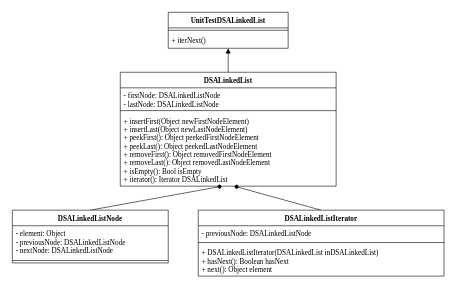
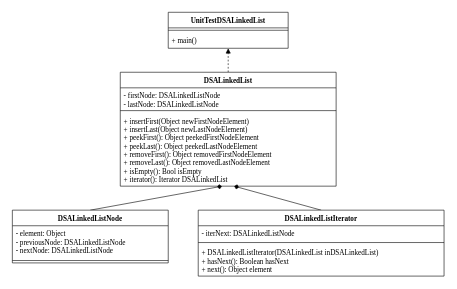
  <mxCell id="0" />
  <mxCell id="1" parent="0" />
- <mxCell id="2" style="edgeStyle=orthogonalEdgeStyle;rounded=0;orthogonalLoop=1;jettySize=auto;html=1;entryX=0.5;entryY=1;entryDx=0;entryDy=0;endArrow=block;endFill=1;" parent="1" source="3" target="7" edge="1"><mxGeometry relative="1" as="geometry" /></mxCell>
+ <mxCell id="2" style="edgeStyle=orthogonalEdgeStyle;rounded=0;orthogonalLoop=1;jettySize=auto;html=1;entryX=0.5;entryY=1;entryDx=0;entryDy=0;endArrow=block;endFill=1;dashed=1;" parent="1" source="3" target="7" edge="1"><mxGeometry relative="1" as="geometry" /></mxCell>
  <mxCell id="3" value="DSALinkedList" style="swimlane;fontStyle=1;align=center;verticalAlign=top;childLayout=stackLayout;horizontal=1;startSize=26;horizontalStack=0;resizeParent=1;resizeParentMax=0;resizeLast=0;collapsible=1;marginBottom=0;labelBackgroundColor=none;fontFamily=Fira Code;fillColor=#FFFFFF;fontColor=#000000;" parent="1" vertex="1"><mxGeometry x="200" y="120" width="360" height="190" as="geometry" /></mxCell>
  <mxCell id="4" value="- firstNode: DSALinkedListNode&#10;- lastNode: DSALinkedListNode" style="text;strokeColor=none;fillColor=none;align=left;verticalAlign=top;spacingLeft=4;spacingRight=4;overflow=hidden;rotatable=0;points=[[0,0.5],[1,0.5]];portConstraint=eastwest;fontFamily=Fira Code;" parent="3" vertex="1"><mxGeometry y="26" width="360" height="34" as="geometry" /></mxCell>
  <mxCell id="5" value="" style="line;strokeWidth=1;fillColor=none;align=left;verticalAlign=middle;spacingTop=-1;spacingLeft=3;spacingRight=3;rotatable=0;labelPosition=right;points=[];portConstraint=eastwest;" parent="3" vertex="1"><mxGeometry y="60" width="360" height="8" as="geometry" /></mxCell>
  <mxCell id="6" value="+ insertFirst(Object newFirstNodeElement)&#10;+ insertLast(Object newLastNodeElement)&#10;+ peekFirst(): Object peekedFirstNodeElement&#10;+ peekLast(): Object peekedLastNodeElement&#10;+ removeFirst(): Object removedFirstNodeElement&#10;+ removeLast(): Object removedLastNodeElement&#10;+ isEmpty(): Bool isEmpty&#10;+ iterator(): Iterator DSALinkedList" style="text;strokeColor=none;fillColor=none;align=left;verticalAlign=top;spacingLeft=4;spacingRight=4;overflow=hidden;rotatable=0;points=[[0,0.5],[1,0.5]];portConstraint=eastwest;fontFamily=Fira Code;" parent="3" vertex="1"><mxGeometry y="68" width="360" height="122" as="geometry" /></mxCell>
  <mxCell id="7" value="UnitTestDSALinkedList" style="swimlane;fontStyle=1;align=center;verticalAlign=top;childLayout=stackLayout;horizontal=1;startSize=26;horizontalStack=0;resizeParent=1;resizeParentMax=0;resizeLast=0;collapsible=1;marginBottom=0;labelBackgroundColor=none;fontFamily=Fira Code;fillColor=#FFFFFF;fontColor=#000000;" parent="1" vertex="1"><mxGeometry x="280" y="20" width="200" height="60" as="geometry" /></mxCell>
  <mxCell id="8" value="" style="line;strokeWidth=1;fillColor=none;align=left;verticalAlign=middle;spacingTop=-1;spacingLeft=3;spacingRight=3;rotatable=0;labelPosition=right;points=[];portConstraint=eastwest;" parent="7" vertex="1"><mxGeometry y="26" width="200" height="8" as="geometry" /></mxCell>
- <mxCell id="9" value="+ iterNext()" style="text;strokeColor=none;fillColor=none;align=left;verticalAlign=top;spacingLeft=4;spacingRight=4;overflow=hidden;rotatable=0;points=[[0,0.5],[1,0.5]];portConstraint=eastwest;fontFamily=Fira Code;" parent="7" vertex="1"><mxGeometry y="34" width="200" height="26" as="geometry" /></mxCell>
+ <mxCell id="9" value="+ main()" style="text;strokeColor=none;fillColor=none;align=left;verticalAlign=top;spacingLeft=4;spacingRight=4;overflow=hidden;rotatable=0;points=[[0,0.5],[1,0.5]];portConstraint=eastwest;fontFamily=Fira Code;" parent="7" vertex="1"><mxGeometry y="34" width="200" height="26" as="geometry" /></mxCell>
  <mxCell id="10" style="rounded=0;orthogonalLoop=1;jettySize=auto;html=1;exitX=0.5;exitY=0;exitDx=0;exitDy=0;entryX=0.471;entryY=1.001;entryDx=0;entryDy=0;entryPerimeter=0;endArrow=diamond;endFill=1;" parent="1" source="11" target="6" edge="1"><mxGeometry relative="1" as="geometry" /></mxCell>
  <mxCell id="11" value="DSALinkedListNode" style="swimlane;fontStyle=1;align=center;verticalAlign=top;childLayout=stackLayout;horizontal=1;startSize=26;horizontalStack=0;resizeParent=1;resizeParentMax=0;resizeLast=0;collapsible=1;marginBottom=0;labelBackgroundColor=none;fontFamily=Fira Code;fillColor=#FFFFFF;fontColor=#000000;" parent="1" vertex="1"><mxGeometry x="20" y="350" width="260" height="88" as="geometry" /></mxCell>
  <mxCell id="12" value="- element: Object&#10;- previousNode: DSALinkedListNode&#10;- nextNode: DSALinkedListNode" style="text;strokeColor=none;fillColor=none;align=left;verticalAlign=top;spacingLeft=4;spacingRight=4;overflow=hidden;rotatable=0;points=[[0,0.5],[1,0.5]];portConstraint=eastwest;fontFamily=Fira Code;" parent="11" vertex="1"><mxGeometry y="26" width="260" height="54" as="geometry" /></mxCell>
  <mxCell id="13" value="" style="line;strokeWidth=1;fillColor=none;align=left;verticalAlign=middle;spacingTop=-1;spacingLeft=3;spacingRight=3;rotatable=0;labelPosition=right;points=[];portConstraint=eastwest;" parent="11" vertex="1"><mxGeometry y="80" width="260" height="8" as="geometry" /></mxCell>
  <mxCell id="14" style="edgeStyle=none;rounded=0;orthogonalLoop=1;jettySize=auto;html=1;exitX=0.5;exitY=0;exitDx=0;exitDy=0;endArrow=diamond;endFill=1;" parent="1" source="15" edge="1"><mxGeometry relative="1" as="geometry"><mxPoint x="390" y="310" as="targetPoint" /></mxGeometry></mxCell>
  <mxCell id="15" value="DSALinkedListIterator" style="swimlane;fontStyle=1;align=center;verticalAlign=top;childLayout=stackLayout;horizontal=1;startSize=26;horizontalStack=0;resizeParent=1;resizeParentMax=0;resizeLast=0;collapsible=1;marginBottom=0;labelBackgroundColor=none;fontFamily=Fira Code;fillColor=#FFFFFF;fontColor=#000000;" parent="1" vertex="1"><mxGeometry x="330" y="350" width="410" height="110" as="geometry" /></mxCell>
- <mxCell id="16" value="- previousNode: DSALinkedListNode" style="text;strokeColor=none;fillColor=none;align=left;verticalAlign=top;spacingLeft=4;spacingRight=4;overflow=hidden;rotatable=0;points=[[0,0.5],[1,0.5]];portConstraint=eastwest;fontFamily=Fira Code;" parent="15" vertex="1"><mxGeometry y="26" width="410" height="24" as="geometry" /></mxCell>
+ <mxCell id="16" value="- iterNext: DSALinkedListNode" style="text;strokeColor=none;fillColor=none;align=left;verticalAlign=top;spacingLeft=4;spacingRight=4;overflow=hidden;rotatable=0;points=[[0,0.5],[1,0.5]];portConstraint=eastwest;fontFamily=Fira Code;" parent="15" vertex="1"><mxGeometry y="26" width="410" height="24" as="geometry" /></mxCell>
  <mxCell id="17" value="" style="line;strokeWidth=1;fillColor=none;align=left;verticalAlign=middle;spacingTop=-1;spacingLeft=3;spacingRight=3;rotatable=0;labelPosition=right;points=[];portConstraint=eastwest;" parent="15" vertex="1"><mxGeometry y="50" width="410" height="8" as="geometry" /></mxCell>
  <mxCell id="18" value="+ DSALinkedListIterator(DSALinkedList inDSALinkedList)&#10;+ hasNext(): Boolean hasNext&#10;+ next(): Object element&#10;" style="text;strokeColor=none;fillColor=none;align=left;verticalAlign=top;spacingLeft=4;spacingRight=4;overflow=hidden;rotatable=0;points=[[0,0.5],[1,0.5]];portConstraint=eastwest;fontFamily=Fira Code;" parent="15" vertex="1"><mxGeometry y="58" width="410" height="52" as="geometry" /></mxCell>
